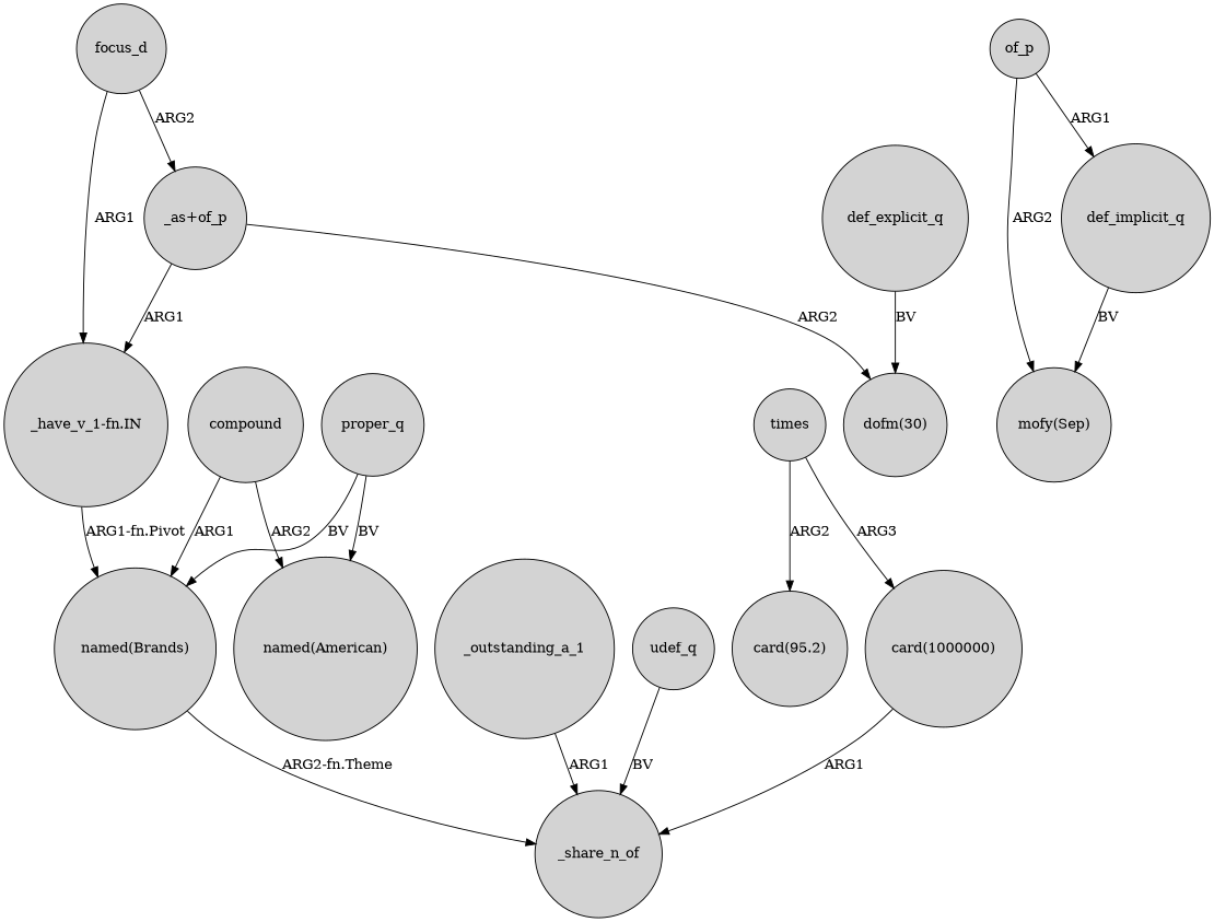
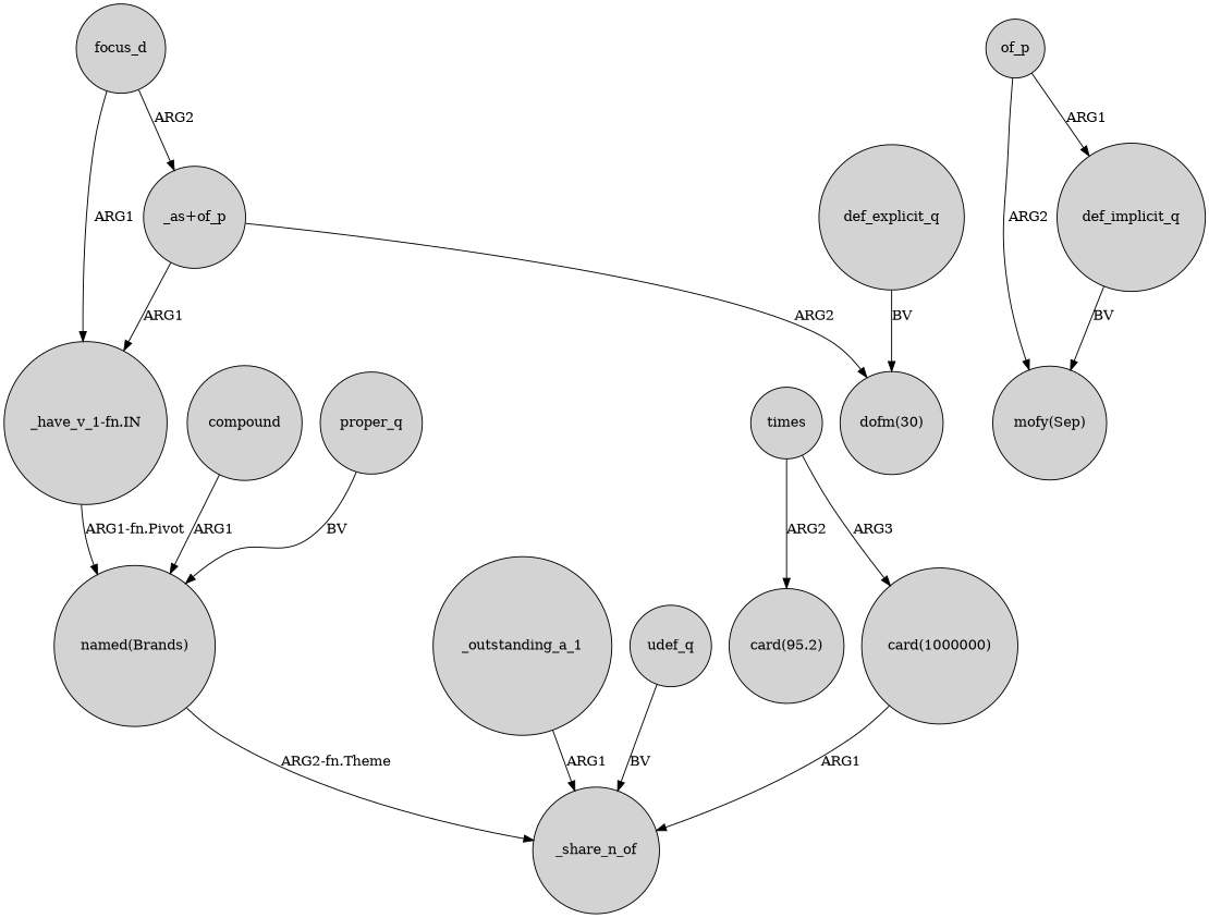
  digraph {
    node [shape=circle style=filled]
    focus_d
    "_have_v_1-fn.IN"
    "_as+of_p"
    "named(Brands)"
    "dofm(30)"
    _share_n_of
    compound
-   "named(American)"
    proper_q
    times
    "card(95.2)"
    "card(1000000)"
    of_p
    "mofy(Sep)"
    def_implicit_q
    _outstanding_a_1
    def_explicit_q
    udef_q
    focus_d -> "_have_v_1-fn.IN" [label=ARG1]
    focus_d -> "_as+of_p" [label=ARG2]
    "_have_v_1-fn.IN" -> "named(Brands)" [label="ARG1-fn.Pivot"]
    "_as+of_p" -> "_have_v_1-fn.IN" [label=ARG1]
    "_as+of_p" -> "dofm(30)" [label=ARG2]
    "named(Brands)" -> _share_n_of [label="ARG2-fn.Theme"]
    compound -> "named(Brands)" [label=ARG1]
-   compound -> "named(American)" [label=ARG2]
    proper_q -> "named(Brands)" [label=BV]
-   proper_q -> "named(American)" [label=BV]
    times -> "card(95.2)" [label=ARG2]
    times -> "card(1000000)" [label=ARG3]
    "card(1000000)" -> _share_n_of [label=ARG1]
    of_p -> "mofy(Sep)" [label=ARG2]
    of_p -> def_implicit_q [label=ARG1]
    def_implicit_q -> "mofy(Sep)" [label=BV]
    _outstanding_a_1 -> _share_n_of [label=ARG1]
    def_explicit_q -> "dofm(30)" [label=BV]
    udef_q -> _share_n_of [label=BV]
  }
